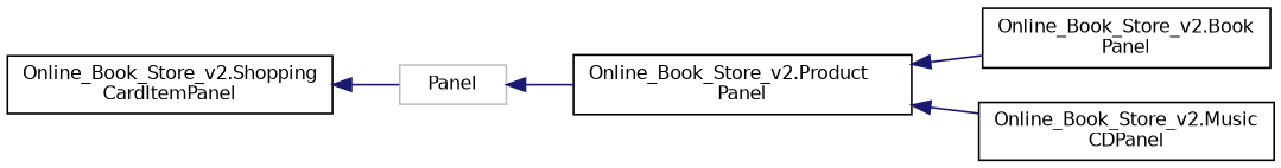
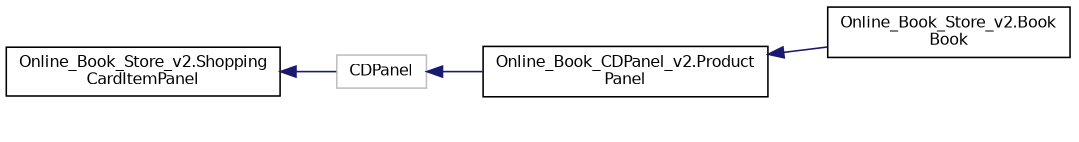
  digraph {
    rankdir=LR
    node [color=black fillcolor=white fontname=Helvetica fontsize=10 shape=record style=filled]
    edge [color=midnightblue dir=back fontname=Helvetica fontsize=10 labelfontname=Helvetica labelfontsize=10 style=solid]
-   n1 [color=grey75 height=0.2 label=Panel width=0.4]
-   n2 [height=0.2 label="Online_Book_Store_v2.Product\lPanel" width=0.4]
-   n3 [height=0.2 label="Online_Book_Store_v2.Book\lPanel" width=0.4]
-   n4 [height=0.2 label="Online_Book_Store_v2.Music\lCDPanel" width=0.4]
+   n1 [color=grey75 height=0.2 label=CDPanel width=0.4]
+   n2 [height=0.2 label="Online_Book_CDPanel_v2.Product\lPanel" width=0.4]
+   n3 [height=0.2 label="Online_Book_Store_v2.Book\lBook" width=0.4]
    n5 [height=0.2 label="Online_Book_Store_v2.Shopping\lCardItemPanel" width=0.4]
    n1 -> n2
    n2 -> n3
-   n2 -> n4
    n5 -> n1
  }
